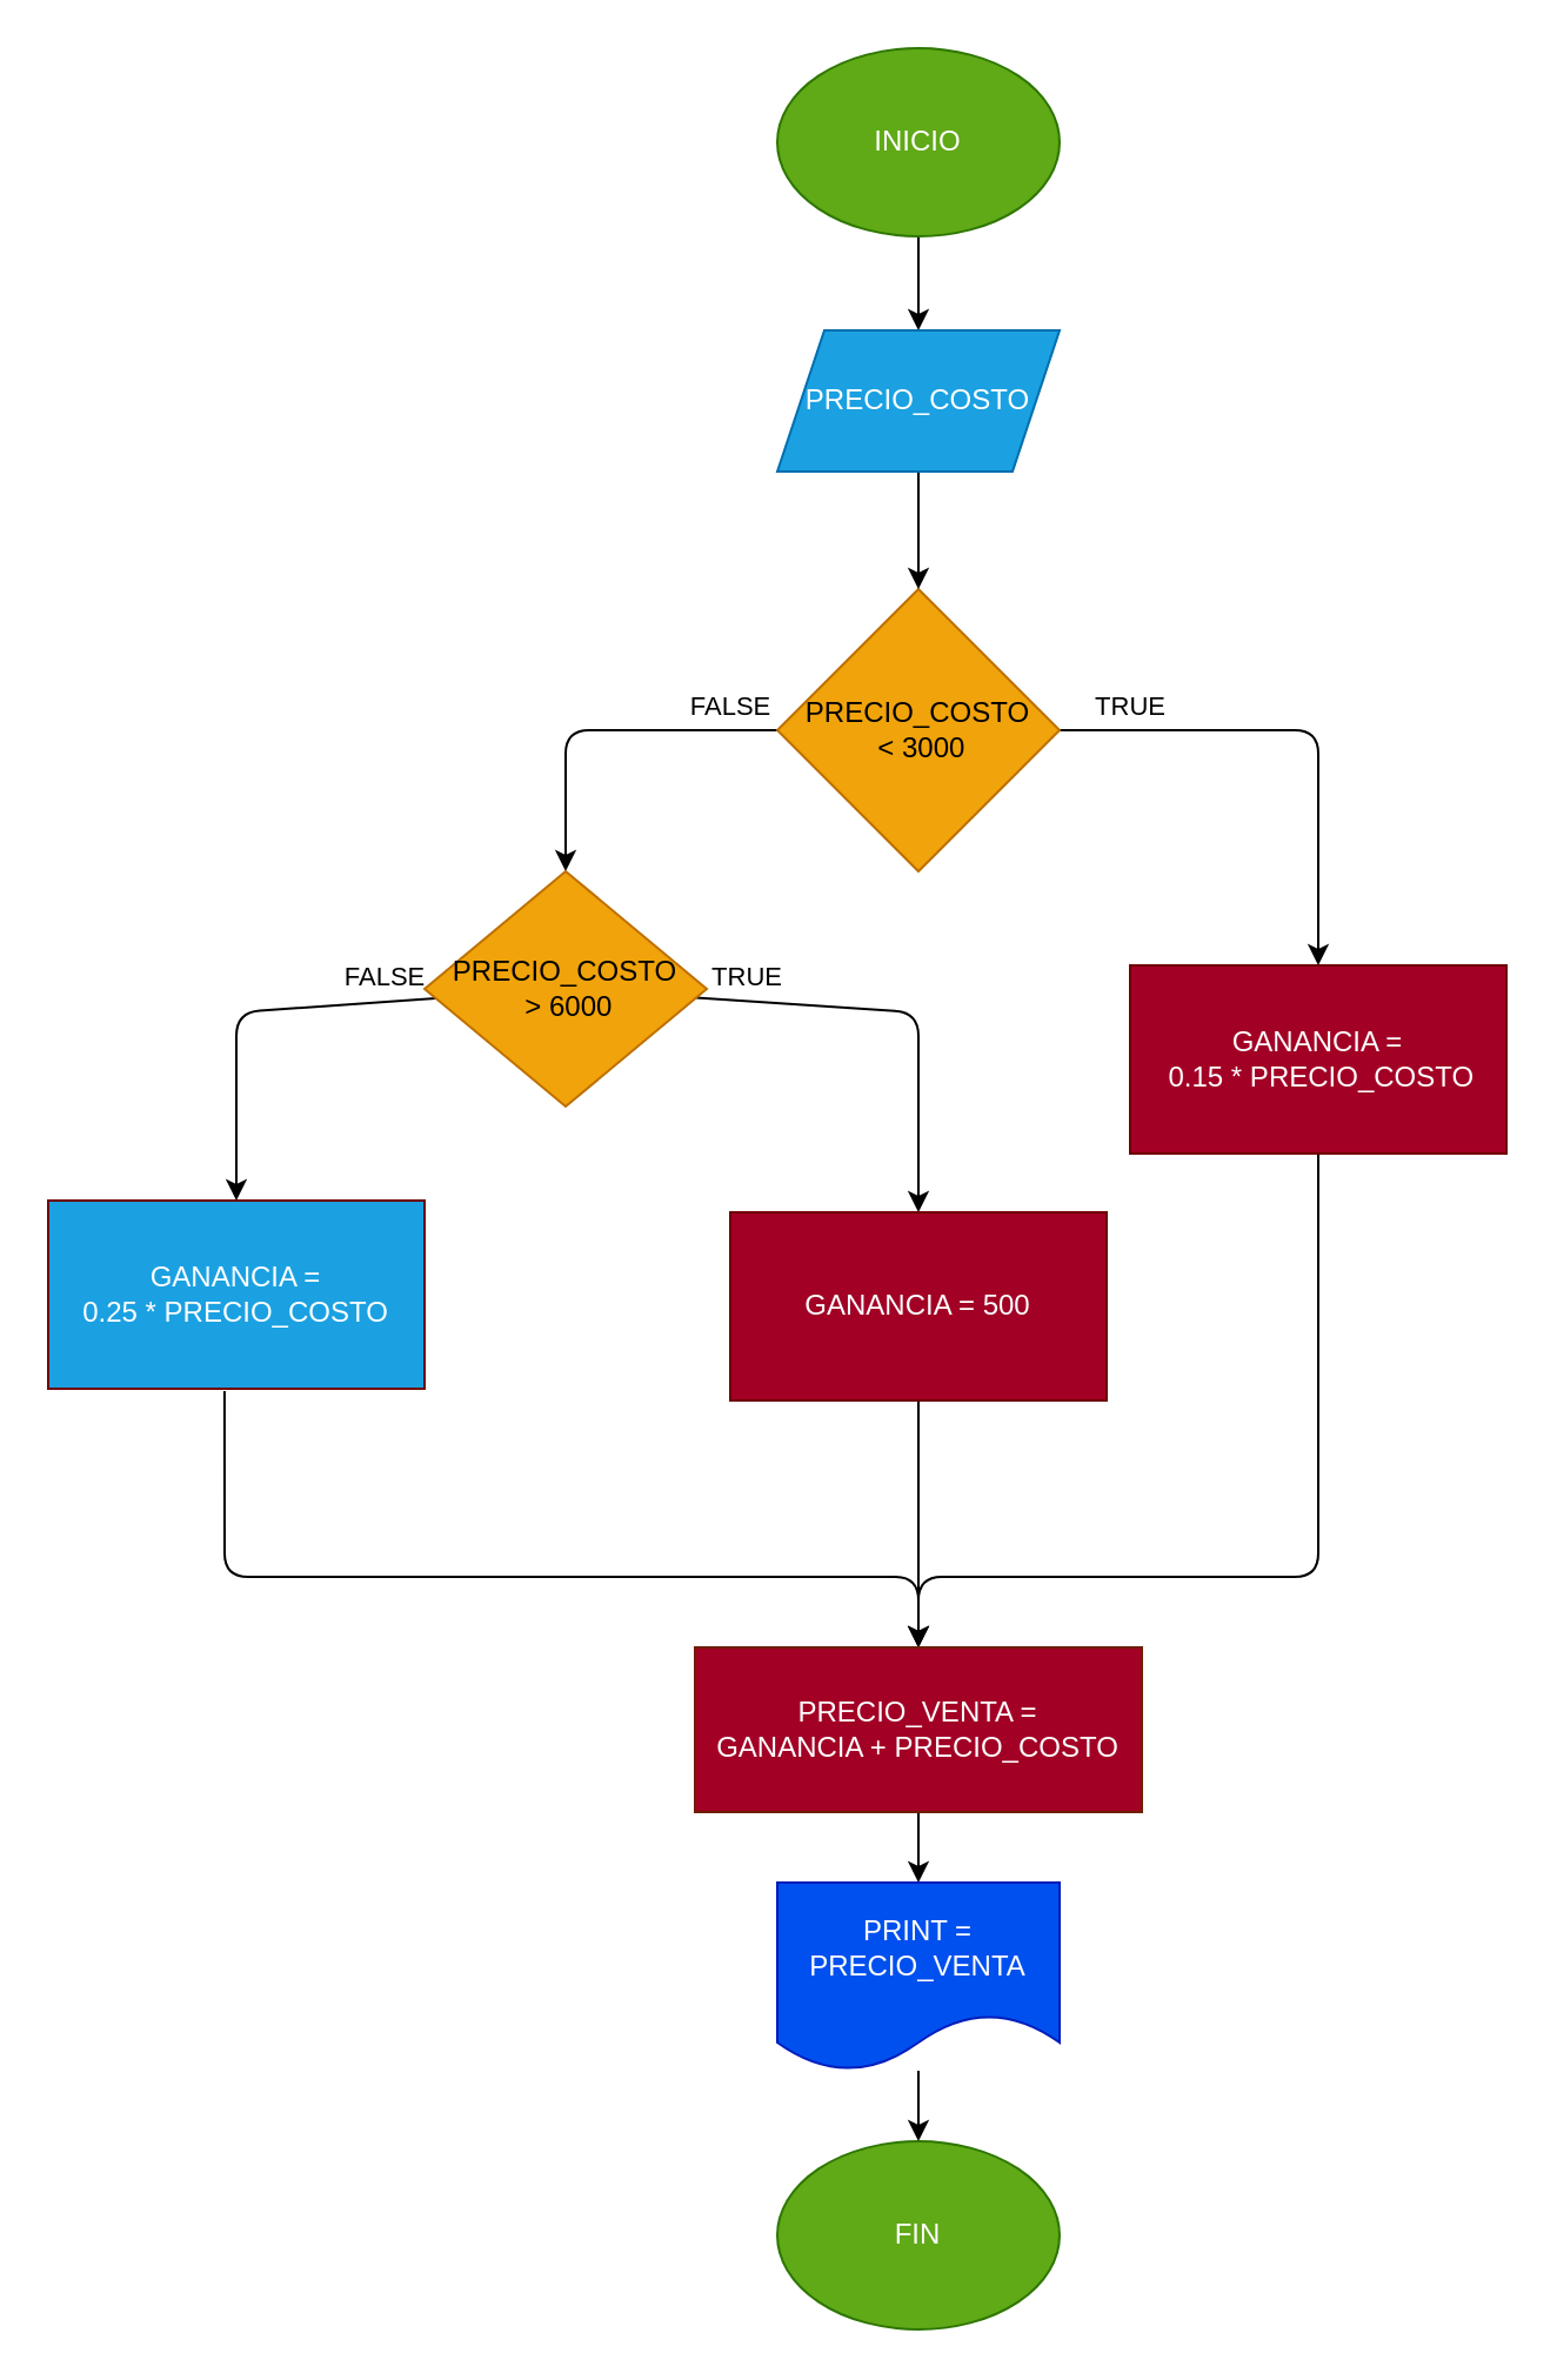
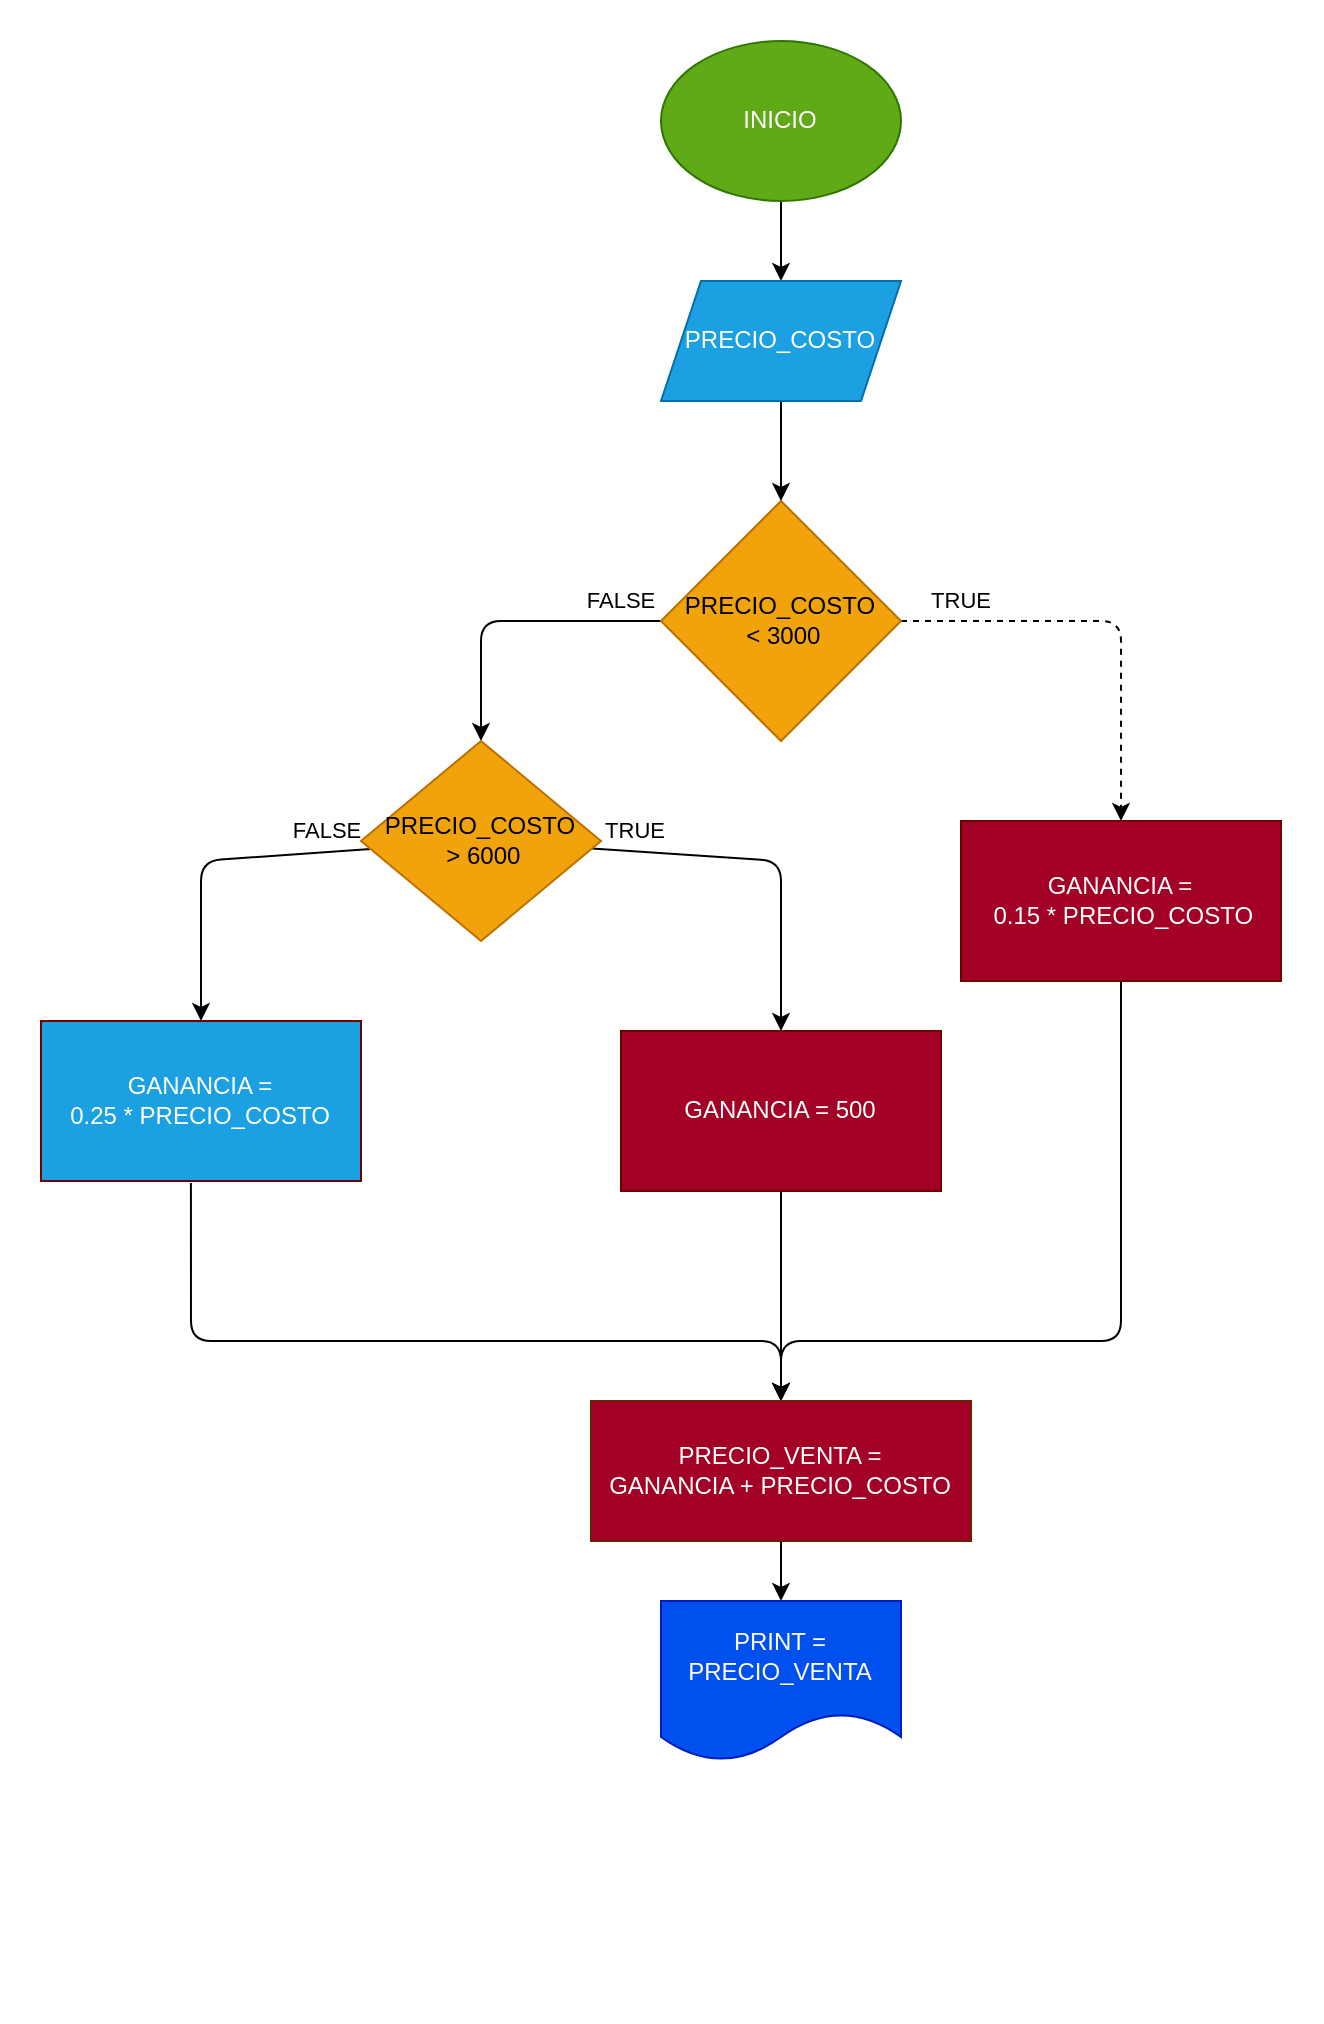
  <mxCell id="0" />
  <mxCell id="1" parent="0" />
  <mxCell id="2" value="FALSE" style="edgeStyle=none;html=1;entryX=0.5;entryY=0;entryDx=0;entryDy=0;" parent="1" source="4" target="11" edge="1"><mxGeometry x="-0.733" y="-10" relative="1" as="geometry"><Array as="points"><mxPoint x="240" y="310" /></Array><mxPoint as="offset" /></mxGeometry></mxCell>
- <mxCell id="3" value="TRUE" style="edgeStyle=none;html=1;" parent="1" source="4" target="15" edge="1"><mxGeometry x="-0.714" y="10" relative="1" as="geometry"><Array as="points"><mxPoint x="560" y="310" /></Array><mxPoint as="offset" /></mxGeometry></mxCell>
+ <mxCell id="3" value="TRUE" style="edgeStyle=none;html=1;dashed=1;" parent="1" source="4" target="15" edge="1"><mxGeometry x="-0.714" y="10" relative="1" as="geometry"><Array as="points"><mxPoint x="560" y="310" /></Array><mxPoint as="offset" /></mxGeometry></mxCell>
  <mxCell id="4" value="PRECIO_COSTO&lt;br&gt;&amp;nbsp;&amp;lt; 3000" style="rhombus;whiteSpace=wrap;html=1;fillColor=#f0a30a;fontColor=#000000;strokeColor=#BD7000;" parent="1" vertex="1"><mxGeometry x="330" y="250" width="120" height="120" as="geometry" /></mxCell>
  <mxCell id="5" style="edgeStyle=none;html=1;" parent="1" source="6" target="8" edge="1"><mxGeometry relative="1" as="geometry" /></mxCell>
  <mxCell id="6" value="INICIO" style="ellipse;whiteSpace=wrap;html=1;fillColor=#60a917;fontColor=#ffffff;strokeColor=#2D7600;" parent="1" vertex="1"><mxGeometry x="330" y="20" width="120" height="80" as="geometry" /></mxCell>
  <mxCell id="7" style="edgeStyle=none;html=1;" parent="1" source="8" target="4" edge="1"><mxGeometry relative="1" as="geometry" /></mxCell>
  <mxCell id="8" value="PRECIO_COSTO" style="shape=parallelogram;perimeter=parallelogramPerimeter;whiteSpace=wrap;html=1;fixedSize=1;fillColor=#1ba1e2;fontColor=#ffffff;strokeColor=#006EAF;" parent="1" vertex="1"><mxGeometry x="330" y="140" width="120" height="60" as="geometry" /></mxCell>
  <mxCell id="9" value="TRUE" style="edgeStyle=none;html=1;entryX=0.5;entryY=0;entryDx=0;entryDy=0;" parent="1" source="11" edge="1"><mxGeometry x="-0.771" y="10" relative="1" as="geometry"><mxPoint x="390" y="515" as="targetPoint" /><Array as="points"><mxPoint x="390" y="430" /></Array><mxPoint as="offset" /></mxGeometry></mxCell>
  <mxCell id="10" value="FALSE" style="edgeStyle=none;html=1;entryX=0.5;entryY=0;entryDx=0;entryDy=0;" parent="1" source="11" target="17" edge="1"><mxGeometry x="-0.75" y="-10" relative="1" as="geometry"><mxPoint x="90" y="520" as="targetPoint" /><Array as="points"><mxPoint x="100" y="430" /></Array><mxPoint as="offset" /></mxGeometry></mxCell>
  <mxCell id="11" value="PRECIO_COSTO&lt;br&gt;&amp;nbsp;&amp;gt; 6000" style="rhombus;whiteSpace=wrap;html=1;fillColor=#f0a30a;fontColor=#000000;strokeColor=#BD7000;" parent="1" vertex="1"><mxGeometry x="180" y="370" width="120" height="100" as="geometry" /></mxCell>
  <mxCell id="12" style="edgeStyle=none;html=1;entryX=0.5;entryY=0;entryDx=0;entryDy=0;" parent="1" edge="1"><mxGeometry relative="1" as="geometry"><mxPoint x="560" y="490" as="sourcePoint" /><mxPoint x="390" y="700" as="targetPoint" /><Array as="points"><mxPoint x="560" y="670" /><mxPoint x="390" y="670" /></Array></mxGeometry></mxCell>
  <mxCell id="13" style="edgeStyle=none;html=1;entryX=0.5;entryY=0;entryDx=0;entryDy=0;" parent="1" edge="1"><mxGeometry relative="1" as="geometry"><mxPoint x="390" y="595" as="sourcePoint" /><mxPoint x="390" y="700" as="targetPoint" /></mxGeometry></mxCell>
  <mxCell id="14" style="edgeStyle=none;html=1;entryX=0.5;entryY=0;entryDx=0;entryDy=0;exitX=0.458;exitY=0.95;exitDx=0;exitDy=0;exitPerimeter=0;" parent="1" edge="1"><mxGeometry relative="1" as="geometry"><mxPoint x="94.96" y="591" as="sourcePoint" /><mxPoint x="390" y="700" as="targetPoint" /><Array as="points"><mxPoint x="95" y="670" /><mxPoint x="390" y="670" /></Array></mxGeometry></mxCell>
  <mxCell id="15" value="GANANCIA =&lt;br&gt;&amp;nbsp;0.15 * PRECIO_COSTO" style="whiteSpace=wrap;html=1;fillColor=#a20025;strokeColor=#6F0000;fontColor=#ffffff;" parent="1" vertex="1"><mxGeometry x="480" y="410" width="160" height="80" as="geometry" /></mxCell>
  <mxCell id="16" value="GANANCIA = 500" style="whiteSpace=wrap;html=1;fillColor=#a20025;strokeColor=#6F0000;fontColor=#ffffff;" parent="1" vertex="1"><mxGeometry x="310" y="515" width="160" height="80" as="geometry" /></mxCell>
  <mxCell id="17" value="GANANCIA =&lt;br&gt;0.25 * PRECIO_COSTO" style="whiteSpace=wrap;html=1;fillColor=#1ba1e2;strokeColor=#6F0000;fontColor=#ffffff;" parent="1" vertex="1"><mxGeometry x="20" y="510" width="160" height="80" as="geometry" /></mxCell>
  <mxCell id="18" value="" style="edgeStyle=none;html=1;" parent="1" source="19" target="21" edge="1"><mxGeometry relative="1" as="geometry" /></mxCell>
  <mxCell id="19" value="PRECIO_VENTA =&lt;br&gt;GANANCIA + PRECIO_COSTO" style="rounded=0;whiteSpace=wrap;html=1;fillColor=#a20025;fontColor=#ffffff;strokeColor=#6D1F00;" parent="1" vertex="1"><mxGeometry x="295" y="700" width="190" height="70" as="geometry" /></mxCell>
- <mxCell id="20" value="" style="edgeStyle=none;html=1;" parent="1" source="21" target="22" edge="1"><mxGeometry relative="1" as="geometry" /></mxCell>
  <mxCell id="21" value="PRINT = &lt;br&gt;PRECIO_VENTA" style="shape=document;whiteSpace=wrap;html=1;boundedLbl=1;fillColor=#0050ef;strokeColor=#001DBC;fontColor=#ffffff;rounded=0;" parent="1" vertex="1"><mxGeometry x="330" y="800" width="120" height="80" as="geometry" /></mxCell>
- <mxCell id="22" value="FIN" style="ellipse;whiteSpace=wrap;html=1;fillColor=#60a917;fontColor=#ffffff;strokeColor=#2D7600;" parent="1" vertex="1"><mxGeometry x="330" y="910" width="120" height="80" as="geometry" /></mxCell>
